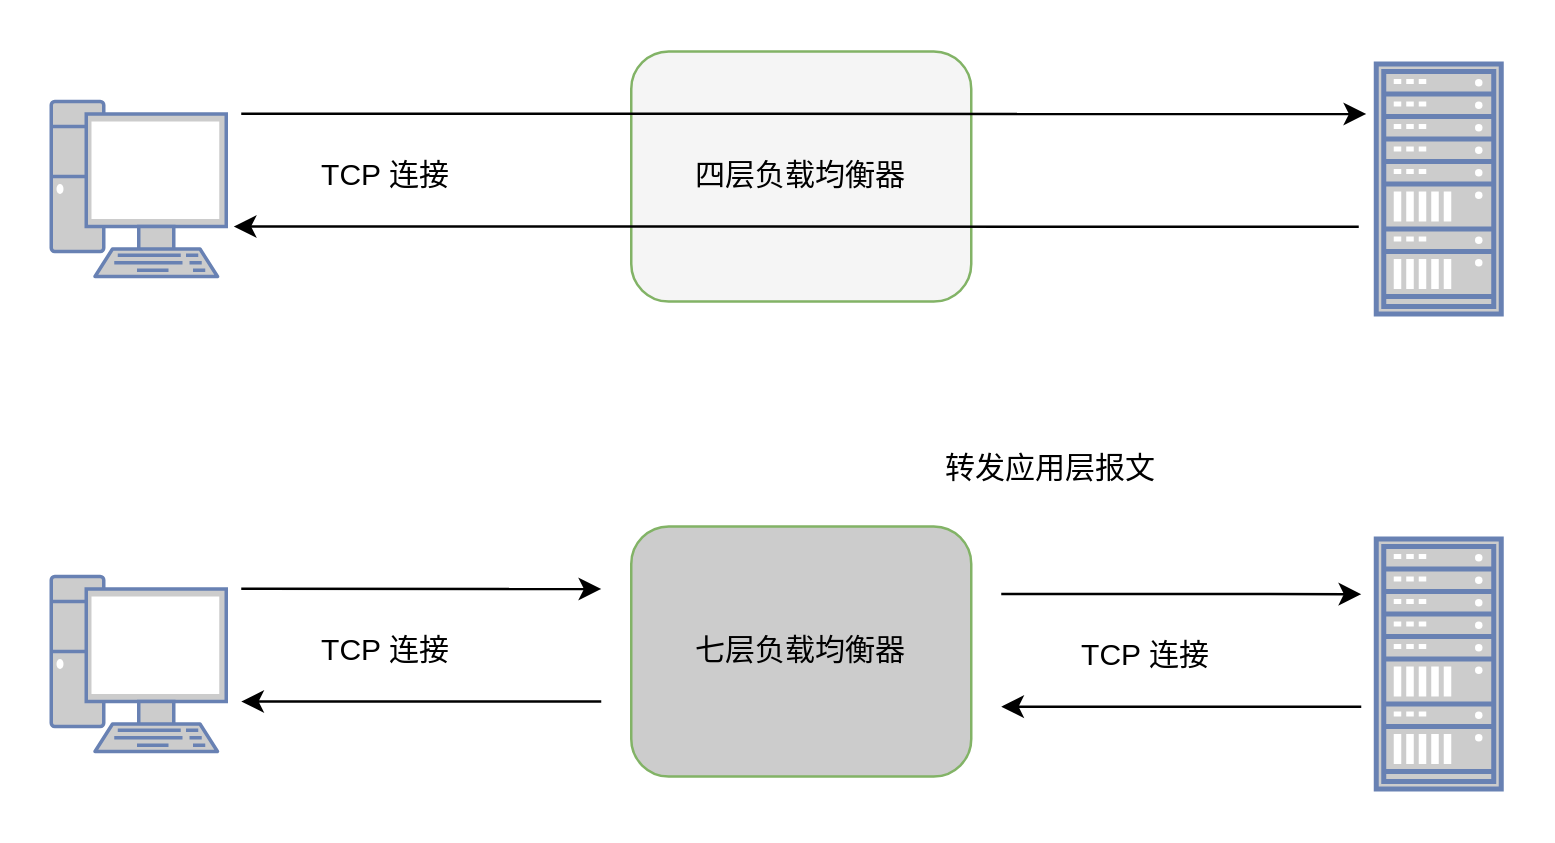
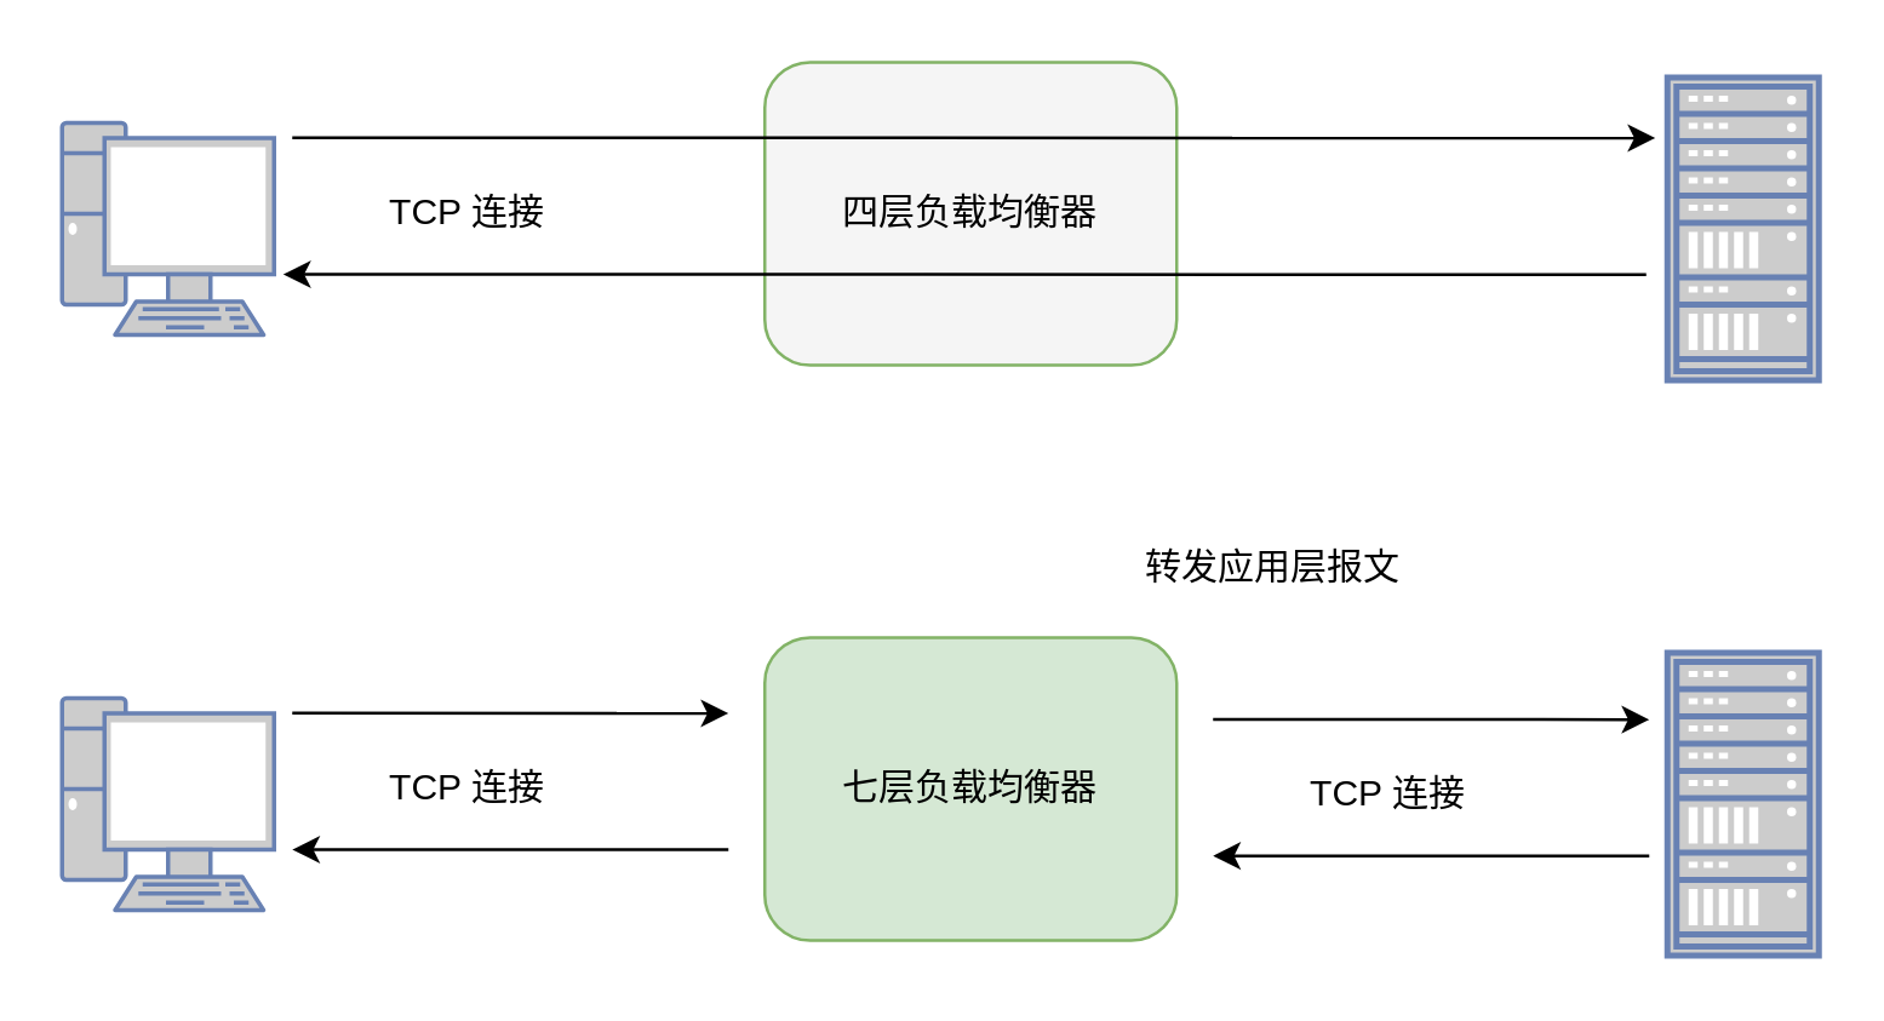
  <mxCell id="0" />
  <mxCell id="1" parent="0" />
  <mxCell id="2" value="" style="fontColor=#0066CC;verticalAlign=top;verticalLabelPosition=bottom;labelPosition=center;align=center;html=1;outlineConnect=0;fillColor=#CCCCCC;strokeColor=#6881B3;gradientColor=none;gradientDirection=north;strokeWidth=2;shape=mxgraph.networks.pc;" vertex="1" parent="1"><mxGeometry x="20" y="40" width="70" height="70" as="geometry" /></mxCell>
  <mxCell id="3" value="" style="fontColor=#0066CC;verticalAlign=top;verticalLabelPosition=bottom;labelPosition=center;align=center;html=1;outlineConnect=0;fillColor=#CCCCCC;strokeColor=#6881B3;gradientColor=none;gradientDirection=north;strokeWidth=2;shape=mxgraph.networks.rack;" vertex="1" parent="1"><mxGeometry x="550" y="25" width="50" height="100" as="geometry" /></mxCell>
  <mxCell id="4" value="四层负载均衡器" style="rounded=1;whiteSpace=wrap;html=1;fillColor=#f5f5f5;strokeColor=#82b366;" vertex="1" parent="1"><mxGeometry x="252" y="20" width="136" height="100" as="geometry" /></mxCell>
  <mxCell id="5" value="" style="endArrow=classic;html=1;exitX=1;exitY=0.07;exitDx=0;exitDy=0;exitPerimeter=0;" edge="1" parent="1"><mxGeometry width="50" height="50" relative="1" as="geometry"><mxPoint x="96" y="44.9" as="sourcePoint" /><mxPoint x="546" y="45" as="targetPoint" /></mxGeometry></mxCell>
  <mxCell id="6" value="" style="endArrow=classic;html=1;exitX=1;exitY=0.07;exitDx=0;exitDy=0;exitPerimeter=0;" edge="1" parent="1"><mxGeometry width="50" height="50" relative="1" as="geometry"><mxPoint x="543" y="90.1" as="sourcePoint" /><mxPoint x="93" y="90" as="targetPoint" /></mxGeometry></mxCell>
  <mxCell id="7" value="TCP 连接" style="text;html=1;strokeColor=none;fillColor=none;align=center;verticalAlign=middle;whiteSpace=wrap;rounded=0;" vertex="1" parent="1"><mxGeometry x="110" y="55" width="88" height="30" as="geometry" /></mxCell>
  <mxCell id="8" value="" style="fontColor=#0066CC;verticalAlign=top;verticalLabelPosition=bottom;labelPosition=center;align=center;html=1;outlineConnect=0;fillColor=#CCCCCC;strokeColor=#6881B3;gradientColor=none;gradientDirection=north;strokeWidth=2;shape=mxgraph.networks.pc;" vertex="1" parent="1"><mxGeometry x="20" y="230" width="70" height="70" as="geometry" /></mxCell>
  <mxCell id="9" value="" style="fontColor=#0066CC;verticalAlign=top;verticalLabelPosition=bottom;labelPosition=center;align=center;html=1;outlineConnect=0;fillColor=#CCCCCC;strokeColor=#6881B3;gradientColor=none;gradientDirection=north;strokeWidth=2;shape=mxgraph.networks.rack;" vertex="1" parent="1"><mxGeometry x="550" y="215" width="50" height="100" as="geometry" /></mxCell>
- <mxCell id="10" value="七层负载均衡器" style="rounded=1;whiteSpace=wrap;html=1;fillColor=#cccccc;strokeColor=#82b366;" vertex="1" parent="1"><mxGeometry x="252" y="210" width="136" height="100" as="geometry" /></mxCell>
+ <mxCell id="10" value="七层负载均衡器" style="rounded=1;whiteSpace=wrap;html=1;fillColor=#d5e8d4;strokeColor=#82b366;" vertex="1" parent="1"><mxGeometry x="252" y="210" width="136" height="100" as="geometry" /></mxCell>
  <mxCell id="11" value="" style="endArrow=classic;html=1;exitX=1;exitY=0.07;exitDx=0;exitDy=0;exitPerimeter=0;" edge="1" parent="1"><mxGeometry width="50" height="50" relative="1" as="geometry"><mxPoint x="96" y="234.9" as="sourcePoint" /><mxPoint x="240" y="235" as="targetPoint" /></mxGeometry></mxCell>
  <mxCell id="12" value="" style="endArrow=classic;html=1;endSize=6;arcSize=20;" edge="1" parent="1"><mxGeometry width="50" height="50" relative="1" as="geometry"><mxPoint x="240" y="280" as="sourcePoint" /><mxPoint x="96" y="280" as="targetPoint" /></mxGeometry></mxCell>
  <mxCell id="13" value="转发应用层报文" style="text;html=1;strokeColor=none;fillColor=none;align=center;verticalAlign=middle;whiteSpace=wrap;rounded=0;" vertex="1" parent="1"><mxGeometry x="376" y="172" width="88" height="30" as="geometry" /></mxCell>
  <mxCell id="14" value="TCP 连接" style="text;html=1;strokeColor=none;fillColor=none;align=center;verticalAlign=middle;whiteSpace=wrap;rounded=0;" vertex="1" parent="1"><mxGeometry x="110" y="245" width="88" height="30" as="geometry" /></mxCell>
  <mxCell id="15" value="" style="endArrow=classic;html=1;exitX=1;exitY=0.07;exitDx=0;exitDy=0;exitPerimeter=0;" edge="1" parent="1"><mxGeometry width="50" height="50" relative="1" as="geometry"><mxPoint x="400" y="236.95" as="sourcePoint" /><mxPoint x="544" y="237.05" as="targetPoint" /></mxGeometry></mxCell>
  <mxCell id="16" value="" style="endArrow=classic;html=1;endSize=6;arcSize=20;" edge="1" parent="1"><mxGeometry width="50" height="50" relative="1" as="geometry"><mxPoint x="544" y="282.05" as="sourcePoint" /><mxPoint x="400" y="282.05" as="targetPoint" /></mxGeometry></mxCell>
  <mxCell id="17" value="TCP 连接" style="text;html=1;strokeColor=none;fillColor=none;align=center;verticalAlign=middle;whiteSpace=wrap;rounded=0;" vertex="1" parent="1"><mxGeometry x="414" y="247.05" width="88" height="30" as="geometry" /></mxCell>
